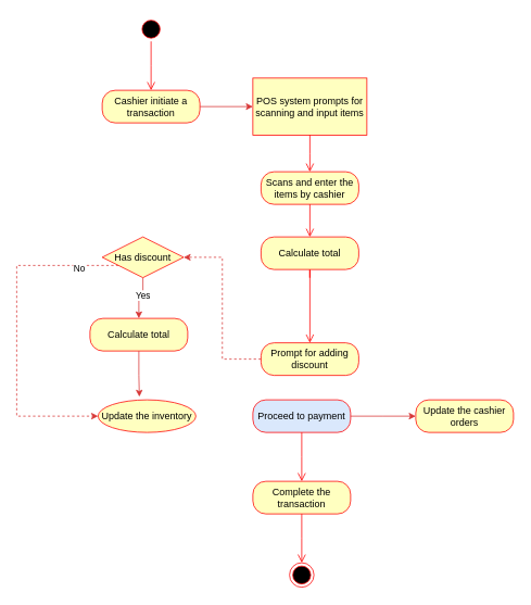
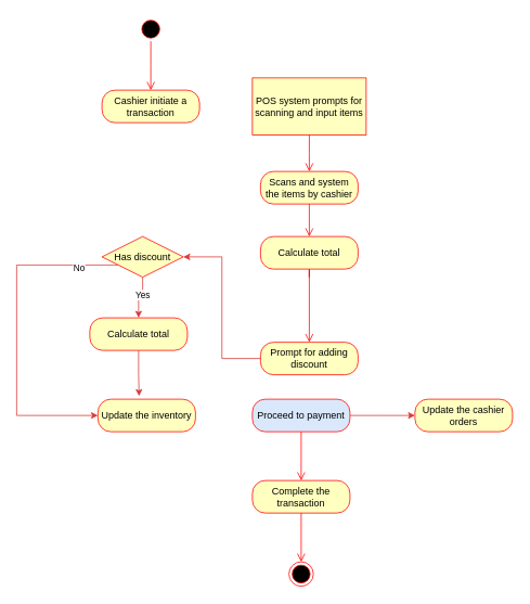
  <mxCell id="0" />
  <mxCell id="1" parent="0" />
  <mxCell id="2" value="" style="ellipse;html=1;shape=startState;fillColor=#000000;strokeColor=#ff0000;" vertex="1" parent="1"><mxGeometry x="170" y="20" width="30" height="30" as="geometry" /></mxCell>
  <mxCell id="3" value="" style="edgeStyle=orthogonalEdgeStyle;html=1;verticalAlign=bottom;endArrow=open;endSize=8;strokeColor=#ff0000;rounded=0;" edge="1" source="2" parent="1"><mxGeometry relative="1" as="geometry"><mxPoint x="185" y="110" as="targetPoint" /></mxGeometry></mxCell>
- <mxCell id="4" style="edgeStyle=orthogonalEdgeStyle;rounded=0;orthogonalLoop=1;jettySize=auto;html=1;entryX=0;entryY=0.5;entryDx=0;entryDy=0;strokeColor=#D73737;" edge="1" parent="1" source="5" target="6"><mxGeometry relative="1" as="geometry" /></mxCell>
  <mxCell id="5" value="Cashier initiate a transaction" style="rounded=1;whiteSpace=wrap;html=1;arcSize=40;fontColor=#000000;fillColor=#ffffc0;strokeColor=#ff0000;" vertex="1" parent="1"><mxGeometry x="125" y="110" width="120" height="40" as="geometry" /></mxCell>
  <mxCell id="6" value="POS system prompts for scanning and input items" style="whiteSpace=wrap;html=1;arcSize=40;fontColor=#000000;fillColor=#ffffc0;strokeColor=#ff0000;rounded=0;" vertex="1" parent="1"><mxGeometry x="310" y="95" width="140" height="70" as="geometry" /></mxCell>
  <mxCell id="7" value="" style="edgeStyle=orthogonalEdgeStyle;html=1;verticalAlign=bottom;endArrow=open;endSize=8;strokeColor=#ff0000;rounded=0;" edge="1" source="6" parent="1"><mxGeometry relative="1" as="geometry"><mxPoint x="380" y="210" as="targetPoint" /></mxGeometry></mxCell>
- <mxCell id="8" value="Scans and enter the items by cashier" style="rounded=1;whiteSpace=wrap;html=1;arcSize=40;fontColor=#000000;fillColor=#ffffc0;strokeColor=#ff0000;" vertex="1" parent="1"><mxGeometry x="320" y="210" width="120" height="40" as="geometry" /></mxCell>
+ <mxCell id="8" value="Scans and system the items by cashier" style="rounded=1;whiteSpace=wrap;html=1;arcSize=40;fontColor=#000000;fillColor=#ffffc0;strokeColor=#ff0000;" vertex="1" parent="1"><mxGeometry x="320" y="210" width="120" height="40" as="geometry" /></mxCell>
  <mxCell id="9" value="" style="edgeStyle=orthogonalEdgeStyle;html=1;verticalAlign=bottom;endArrow=open;endSize=8;strokeColor=#ff0000;rounded=0;" edge="1" source="20" parent="1"><mxGeometry relative="1" as="geometry"><mxPoint x="380" y="310" as="targetPoint" /></mxGeometry></mxCell>
- <mxCell id="10" style="edgeStyle=orthogonalEdgeStyle;rounded=0;orthogonalLoop=1;jettySize=auto;html=1;entryX=1;entryY=0.5;entryDx=0;entryDy=0;strokeColor=#D73737;dashed=1;" edge="1" parent="1" source="11" target="17"><mxGeometry relative="1" as="geometry" /></mxCell>
+ <mxCell id="10" style="edgeStyle=orthogonalEdgeStyle;rounded=0;orthogonalLoop=1;jettySize=auto;html=1;entryX=1;entryY=0.5;entryDx=0;entryDy=0;strokeColor=#D73737;" edge="1" parent="1" source="11" target="17"><mxGeometry relative="1" as="geometry" /></mxCell>
  <mxCell id="11" value="Prompt for adding discount" style="rounded=1;whiteSpace=wrap;html=1;arcSize=40;fontColor=#000000;fillColor=#ffffc0;strokeColor=#ff0000;" vertex="1" parent="1"><mxGeometry x="320" y="420" width="120" height="40" as="geometry" /></mxCell>
  <mxCell id="12" style="edgeStyle=orthogonalEdgeStyle;rounded=0;orthogonalLoop=1;jettySize=auto;html=1;exitX=0.5;exitY=1;exitDx=0;exitDy=0;" edge="1" parent="1" source="11" target="11"><mxGeometry relative="1" as="geometry" /></mxCell>
- <mxCell id="13" style="edgeStyle=orthogonalEdgeStyle;rounded=0;orthogonalLoop=1;jettySize=auto;html=1;entryX=0;entryY=0.5;entryDx=0;entryDy=0;strokeColor=#D73737;dashed=1;" edge="1" parent="1" source="17" target="21"><mxGeometry relative="1" as="geometry"><mxPoint x="-10" y="490" as="targetPoint" /><Array as="points"><mxPoint x="20" y="325" /><mxPoint x="20" y="510" /></Array></mxGeometry></mxCell>
+ <mxCell id="13" style="edgeStyle=orthogonalEdgeStyle;rounded=0;orthogonalLoop=1;jettySize=auto;html=1;entryX=0;entryY=0.5;entryDx=0;entryDy=0;strokeColor=#D73737;" edge="1" parent="1" source="17" target="21"><mxGeometry relative="1" as="geometry"><mxPoint x="-10" y="490" as="targetPoint" /><Array as="points"><mxPoint x="20" y="325" /><mxPoint x="20" y="510" /></Array></mxGeometry></mxCell>
  <mxCell id="14" value="No" style="edgeLabel;html=1;align=center;verticalAlign=middle;resizable=0;points=[];" vertex="1" connectable="0" parent="13"><mxGeometry x="-0.76" y="3" relative="1" as="geometry"><mxPoint as="offset" /></mxGeometry></mxCell>
  <mxCell id="15" style="edgeStyle=orthogonalEdgeStyle;rounded=0;orthogonalLoop=1;jettySize=auto;html=1;strokeColor=#D73737;" edge="1" parent="1" source="17" target="22"><mxGeometry relative="1" as="geometry" /></mxCell>
  <mxCell id="16" value="Yes" style="edgeLabel;html=1;align=center;verticalAlign=middle;resizable=0;points=[];" vertex="1" connectable="0" parent="15"><mxGeometry x="-0.22" y="-1" relative="1" as="geometry"><mxPoint as="offset" /></mxGeometry></mxCell>
  <mxCell id="17" value="Has discount" style="rhombus;whiteSpace=wrap;html=1;fontColor=#000000;fillColor=#ffffc0;strokeColor=#ff0000;" vertex="1" parent="1"><mxGeometry x="125" y="290" width="100" height="50" as="geometry" /></mxCell>
  <mxCell id="18" value="" style="edgeStyle=orthogonalEdgeStyle;html=1;verticalAlign=bottom;endArrow=open;endSize=8;strokeColor=#ff0000;rounded=0;entryX=0.5;entryY=0;entryDx=0;entryDy=0;" edge="1" source="20" parent="1" target="11"><mxGeometry relative="1" as="geometry"><mxPoint x="330" y="420" as="targetPoint" /><Array as="points"><mxPoint x="380" y="410" /></Array></mxGeometry></mxCell>
  <mxCell id="19" value="" style="edgeStyle=orthogonalEdgeStyle;html=1;verticalAlign=bottom;endArrow=open;endSize=8;strokeColor=#ff0000;rounded=0;" edge="1" parent="1" source="8" target="20"><mxGeometry relative="1" as="geometry"><mxPoint x="380" y="310" as="targetPoint" /><mxPoint x="380" y="250" as="sourcePoint" /></mxGeometry></mxCell>
  <mxCell id="20" value="Calculate total" style="rounded=1;whiteSpace=wrap;html=1;arcSize=40;fontColor=#000000;fillColor=#ffffc0;strokeColor=#ff0000;" vertex="1" parent="1"><mxGeometry x="320" y="290" width="120" height="40" as="geometry" /></mxCell>
- <mxCell id="21" value="Update the inventory" style="ellipse;whiteSpace=wrap;html=1;arcSize=40;fontColor=#000000;fillColor=#ffffc0;strokeColor=#ff0000;" vertex="1" parent="1"><mxGeometry x="120" y="490" width="120" height="40" as="geometry" /></mxCell>
+ <mxCell id="21" value="Update the inventory" style="rounded=1;whiteSpace=wrap;html=1;arcSize=40;fontColor=#000000;fillColor=#ffffc0;strokeColor=#ff0000;" vertex="1" parent="1"><mxGeometry x="120" y="490" width="120" height="40" as="geometry" /></mxCell>
  <mxCell id="22" value="Calculate total" style="rounded=1;whiteSpace=wrap;html=1;arcSize=40;fontColor=#000000;fillColor=#ffffc0;strokeColor=#ff0000;" vertex="1" parent="1"><mxGeometry x="110" y="390" width="120" height="40" as="geometry" /></mxCell>
  <mxCell id="23" style="edgeStyle=orthogonalEdgeStyle;rounded=0;orthogonalLoop=1;jettySize=auto;html=1;entryX=0.422;entryY=-0.095;entryDx=0;entryDy=0;entryPerimeter=0;strokeColor=#D73737;" edge="1" parent="1" source="22" target="21"><mxGeometry relative="1" as="geometry" /></mxCell>
  <mxCell id="24" style="edgeStyle=orthogonalEdgeStyle;rounded=0;orthogonalLoop=1;jettySize=auto;html=1;strokeColor=#D73737;" edge="1" parent="1" source="25"><mxGeometry relative="1" as="geometry"><mxPoint x="510" y="510" as="targetPoint" /></mxGeometry></mxCell>
  <mxCell id="25" value="Proceed to payment" style="rounded=1;whiteSpace=wrap;html=1;arcSize=40;fontColor=#000000;fillColor=#dae8fc;strokeColor=#ff0000;" vertex="1" parent="1"><mxGeometry x="310" y="490" width="120" height="40" as="geometry" /></mxCell>
  <mxCell id="26" value="" style="edgeStyle=orthogonalEdgeStyle;html=1;verticalAlign=bottom;endArrow=open;endSize=8;strokeColor=#ff0000;rounded=0;" edge="1" source="25" parent="1"><mxGeometry relative="1" as="geometry"><mxPoint x="370" y="590" as="targetPoint" /></mxGeometry></mxCell>
  <mxCell id="27" value="" style="ellipse;html=1;shape=endState;fillColor=#000000;strokeColor=#ff0000;" vertex="1" parent="1"><mxGeometry x="355" y="690" width="30" height="30" as="geometry" /></mxCell>
  <mxCell id="28" value="Complete the transaction" style="rounded=1;whiteSpace=wrap;html=1;arcSize=40;fontColor=#000000;fillColor=#ffffc0;strokeColor=#ff0000;" vertex="1" parent="1"><mxGeometry x="310" y="590" width="120" height="40" as="geometry" /></mxCell>
  <mxCell id="29" value="" style="edgeStyle=orthogonalEdgeStyle;html=1;verticalAlign=bottom;endArrow=open;endSize=8;strokeColor=#ff0000;rounded=0;" edge="1" source="28" parent="1"><mxGeometry relative="1" as="geometry"><mxPoint x="370" y="690" as="targetPoint" /></mxGeometry></mxCell>
  <mxCell id="30" value="Update the cashier orders" style="rounded=1;whiteSpace=wrap;html=1;arcSize=40;fontColor=#000000;fillColor=#ffffc0;strokeColor=#ff0000;" vertex="1" parent="1"><mxGeometry x="510" y="490" width="120" height="40" as="geometry" /></mxCell>
